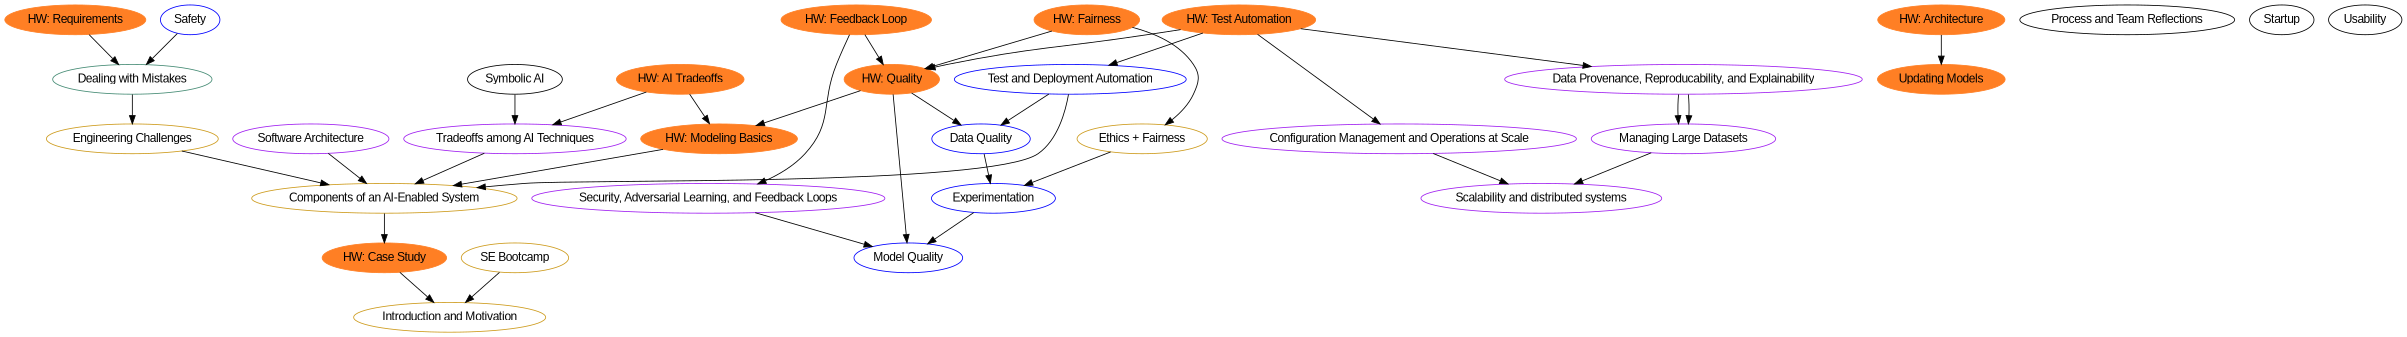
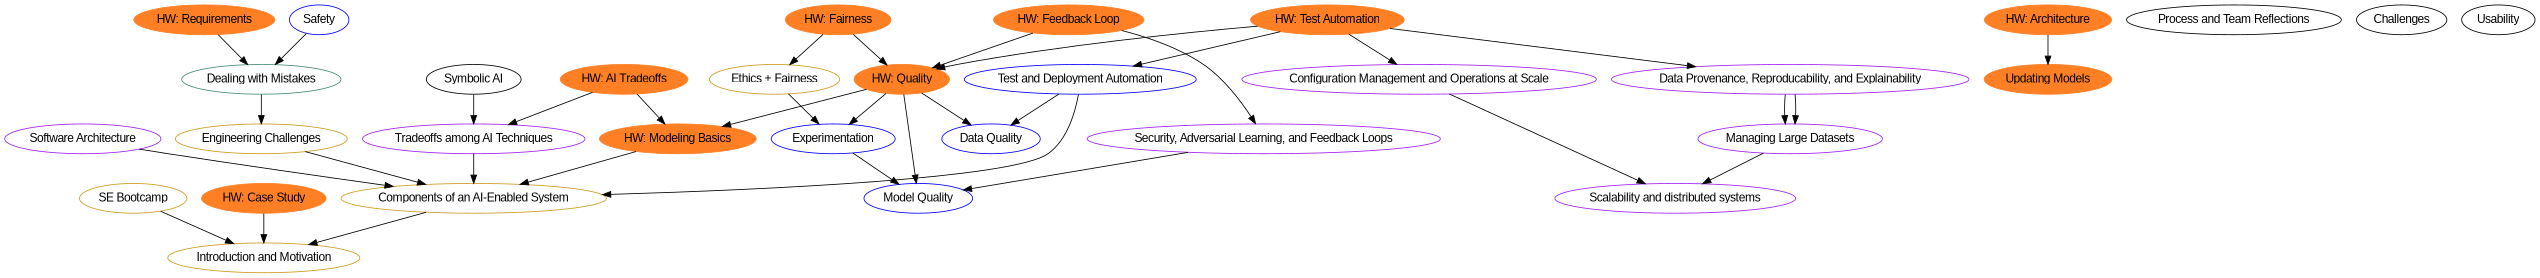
  digraph {
    fontname="Liberation Sans"
    node [color=chocolate1 fontname="Liberation Sans"]
    edge [fontname="Liberation Sans"]
    "Engineering Challenges" [color=goldenrod3]
    "Components of an AI-Enabled System" [color=goldenrod3]
    "Introduction and Motivation" [color=goldenrod3]
    "SE Bootcamp" [color=goldenrod3]
    "Dealing with Mistakes" [color=aquamarine4]
    "Tradeoffs among AI Techniques" [color=purple]
    "Software Architecture" [color=purple]
    "Data Provenance, Reproducability, and Explainability" [color=purple]
    "Managing Large Datasets" [color=purple]
    "Scalability and distributed systems" [color=purple]
    "Configuration Management and Operations at Scale" [color=purple]
    "Model Quality" [color=blue]
    "Data Quality" [color=blue]
    "Test and Deployment Automation" [color=blue]
    Experimentation [color=blue]
    "Ethics + Fairness" [color=goldenrod3]
    Safety [color=blue]
    "Security, Adversarial Learning, and Feedback Loops" [color=purple]
    "HW: Case Study" [style=filled]
    "HW: Modeling Basics" [style=filled]
    "HW: AI Tradeoffs" [style=filled]
    "HW: Architecture" [style=filled]
    "Updating Models" [style=filled]
    "HW: Requirements" [style=filled]
    "HW: Quality" [style=filled]
    "HW: Test Automation" [style=filled]
    "HW: Fairness" [style=filled]
    "HW: Feedback Loop" [style=filled]
    "Process and Team Reflections" [color=""]
-   Startup [color=""]
+   Startup [label=Challenges color=""]
    Usability [color=""]
    "Symbolic AI" [color=""]
    subgraph sub_1 {
      "Engineering Challenges"
      "Components of an AI-Enabled System"
      "Introduction and Motivation"
      "SE Bootcamp"
    }
    subgraph sub_2 {
      "Engineering Challenges"
      "Dealing with Mistakes"
    }
    subgraph sub_3 {
      "Components of an AI-Enabled System"
      "Tradeoffs among AI Techniques"
      "Software Architecture"
      "Data Provenance, Reproducability, and Explainability"
      "Managing Large Datasets"
      "Scalability and distributed systems"
      "Configuration Management and Operations at Scale"
    }
    subgraph sub_4 {
      "Components of an AI-Enabled System"
      "Dealing with Mistakes"
      "Model Quality"
      "Data Quality"
      "Test and Deployment Automation"
      Experimentation
      "Ethics + Fairness"
      Safety
      "Security, Adversarial Learning, and Feedback Loops"
    }
    subgraph sub_5 {
      "Components of an AI-Enabled System"
      "Introduction and Motivation"
      "Dealing with Mistakes"
      "Tradeoffs among AI Techniques"
      "Data Provenance, Reproducability, and Explainability"
      "Managing Large Datasets"
      "Configuration Management and Operations at Scale"
      "Model Quality"
      "Data Quality"
      "Test and Deployment Automation"
      Experimentation
      "Ethics + Fairness"
      "Security, Adversarial Learning, and Feedback Loops"
      "HW: Case Study"
      "HW: Modeling Basics"
      "HW: AI Tradeoffs"
      "HW: Architecture"
      "Updating Models"
      "HW: Requirements"
      "HW: Quality"
      "HW: Test Automation"
      "HW: Fairness"
      "HW: Feedback Loop"
    }
    "Engineering Challenges" -> "Components of an AI-Enabled System"
-   "Components of an AI-Enabled System" -> "HW: Case Study"
+   "Components of an AI-Enabled System" -> "Introduction and Motivation"
    "SE Bootcamp" -> "Introduction and Motivation"
    "Dealing with Mistakes" -> "Engineering Challenges"
    "Tradeoffs among AI Techniques" -> "Components of an AI-Enabled System"
    "Software Architecture" -> "Components of an AI-Enabled System"
    "Data Provenance, Reproducability, and Explainability" -> "Managing Large Datasets"
    "Data Provenance, Reproducability, and Explainability" -> "Managing Large Datasets"
    "Managing Large Datasets" -> "Scalability and distributed systems"
    "Configuration Management and Operations at Scale" -> "Scalability and distributed systems"
    "Test and Deployment Automation" -> "Components of an AI-Enabled System"
    "Test and Deployment Automation" -> "Data Quality"
    Experimentation -> "Model Quality"
    "Ethics + Fairness" -> Experimentation
    Safety -> "Dealing with Mistakes"
    "Security, Adversarial Learning, and Feedback Loops" -> "Model Quality"
    "HW: Case Study" -> "Introduction and Motivation"
    "HW: Modeling Basics" -> "Components of an AI-Enabled System"
    "HW: AI Tradeoffs" -> "Tradeoffs among AI Techniques"
    "HW: AI Tradeoffs" -> "HW: Modeling Basics"
    "HW: Architecture" -> "Updating Models"
    "HW: Requirements" -> "Dealing with Mistakes"
    "HW: Quality" -> "Model Quality"
    "HW: Quality" -> "Data Quality"
-   "Data Quality" -> Experimentation
+   "HW: Quality" -> Experimentation
    "HW: Quality" -> "HW: Modeling Basics"
    "HW: Test Automation" -> "Data Provenance, Reproducability, and Explainability"
    "HW: Test Automation" -> "Configuration Management and Operations at Scale"
    "HW: Test Automation" -> "Test and Deployment Automation"
    "HW: Test Automation" -> "HW: Quality"
    "HW: Fairness" -> "Ethics + Fairness"
    "HW: Fairness" -> "HW: Quality"
    "HW: Feedback Loop" -> "Security, Adversarial Learning, and Feedback Loops"
    "HW: Feedback Loop" -> "HW: Quality"
    "Symbolic AI" -> "Tradeoffs among AI Techniques"
  }
